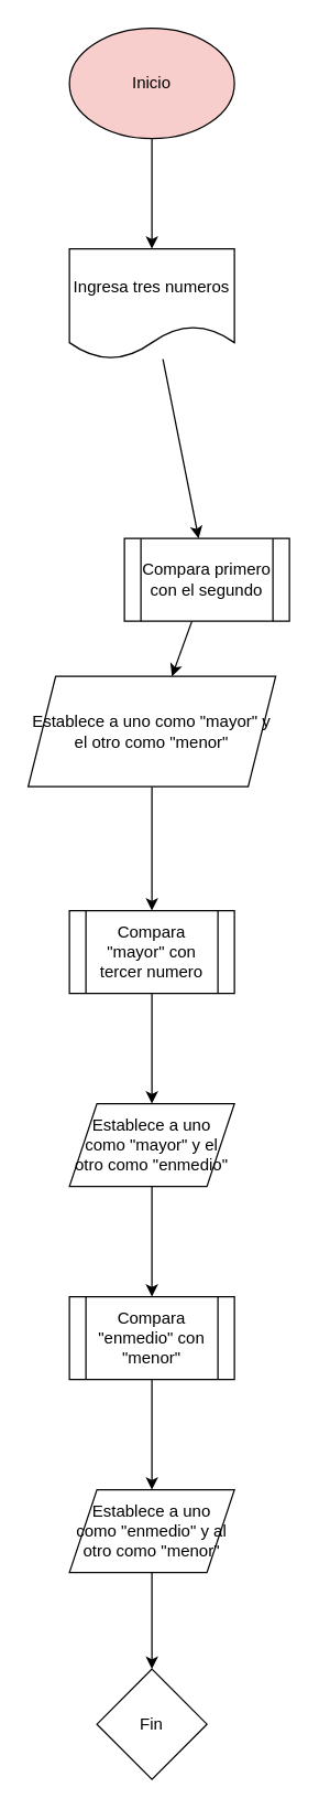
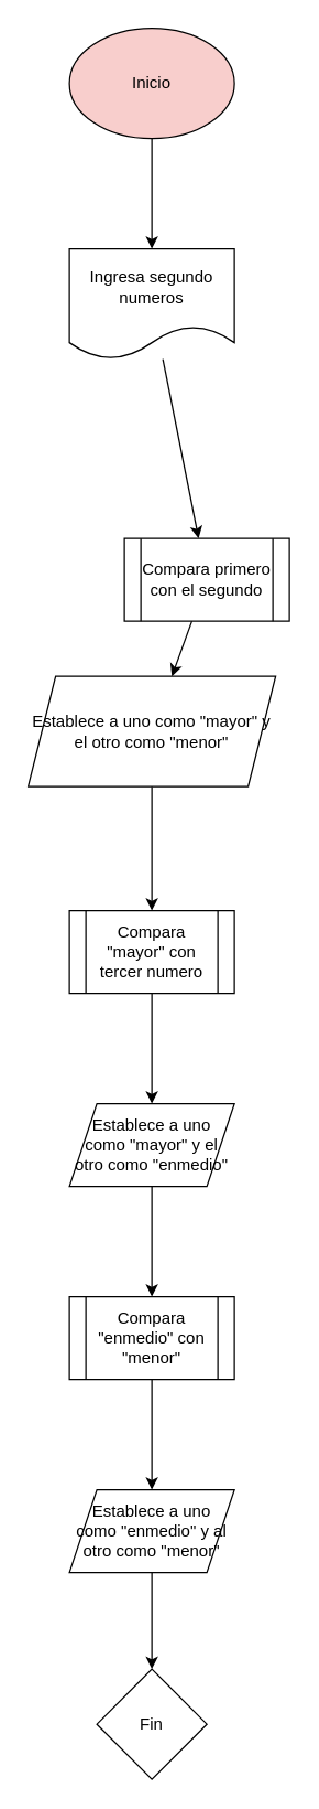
  <mxCell id="0" />
  <mxCell id="1" parent="0" />
  <mxCell id="2" value="" style="edgeStyle=none;html=1;" edge="1" parent="1" source="3" target="5"><mxGeometry relative="1" as="geometry" /></mxCell>
  <mxCell id="3" value="Inicio" style="ellipse;whiteSpace=wrap;html=1;fillColor=#f8cecc;" vertex="1" parent="1"><mxGeometry x="50" y="20" width="120" height="80" as="geometry" /></mxCell>
  <mxCell id="4" value="" style="edgeStyle=none;html=1;" edge="1" parent="1" source="5" target="7"><mxGeometry relative="1" as="geometry" /></mxCell>
- <mxCell id="5" value="Ingresa tres numeros" style="shape=document;whiteSpace=wrap;html=1;boundedLbl=1;" vertex="1" parent="1"><mxGeometry x="50" y="180" width="120" height="80" as="geometry" /></mxCell>
+ <mxCell id="5" value="Ingresa segundo numeros" style="shape=document;whiteSpace=wrap;html=1;boundedLbl=1;" vertex="1" parent="1"><mxGeometry x="50" y="180" width="120" height="80" as="geometry" /></mxCell>
  <mxCell id="6" value="" style="edgeStyle=none;html=1;" edge="1" parent="1" source="7" target="9"><mxGeometry relative="1" as="geometry" /></mxCell>
  <mxCell id="7" value="Compara primero con el segundo" style="shape=process;whiteSpace=wrap;html=1;backgroundOutline=1;" vertex="1" parent="1"><mxGeometry x="90" y="390" width="120" height="60" as="geometry" /></mxCell>
  <mxCell id="8" value="" style="edgeStyle=none;html=1;" edge="1" parent="1" source="9" target="11"><mxGeometry relative="1" as="geometry" /></mxCell>
  <mxCell id="9" value="Establece a uno como &quot;mayor&quot; y el otro como &quot;menor&quot;" style="shape=parallelogram;perimeter=parallelogramPerimeter;whiteSpace=wrap;html=1;fixedSize=1;" vertex="1" parent="1"><mxGeometry x="20" y="490" width="180" height="80" as="geometry" /></mxCell>
  <mxCell id="10" value="" style="edgeStyle=none;html=1;" edge="1" parent="1" source="11" target="13"><mxGeometry relative="1" as="geometry" /></mxCell>
  <mxCell id="11" value="Compara &quot;mayor&quot; con tercer numero" style="shape=process;whiteSpace=wrap;html=1;backgroundOutline=1;" vertex="1" parent="1"><mxGeometry x="50" y="660" width="120" height="60" as="geometry" /></mxCell>
  <mxCell id="12" value="" style="edgeStyle=none;html=1;" edge="1" parent="1" source="13" target="15"><mxGeometry relative="1" as="geometry" /></mxCell>
  <mxCell id="13" value="Establece a uno como &quot;mayor&quot; y el otro como &quot;enmedio&quot;" style="shape=parallelogram;perimeter=parallelogramPerimeter;whiteSpace=wrap;html=1;fixedSize=1;" vertex="1" parent="1"><mxGeometry x="50" y="800" width="120" height="60" as="geometry" /></mxCell>
  <mxCell id="14" value="" style="edgeStyle=none;html=1;" edge="1" parent="1" source="15" target="17"><mxGeometry relative="1" as="geometry" /></mxCell>
  <mxCell id="15" value="Compara &quot;enmedio&quot; con &quot;menor&quot;" style="shape=process;whiteSpace=wrap;html=1;backgroundOutline=1;" vertex="1" parent="1"><mxGeometry x="50" y="940" width="120" height="60" as="geometry" /></mxCell>
  <mxCell id="16" value="" style="edgeStyle=none;html=1;" edge="1" parent="1" source="17" target="18"><mxGeometry relative="1" as="geometry" /></mxCell>
  <mxCell id="17" value="Establece a uno como &quot;enmedio&quot; y al otro como &quot;menor&quot;" style="shape=parallelogram;perimeter=parallelogramPerimeter;whiteSpace=wrap;html=1;fixedSize=1;" vertex="1" parent="1"><mxGeometry x="50" y="1080" width="120" height="60" as="geometry" /></mxCell>
  <mxCell id="18" value="Fin" style="rhombus;whiteSpace=wrap;html=1;" vertex="1" parent="1"><mxGeometry x="70" y="1210" width="80" height="80" as="geometry" /></mxCell>
